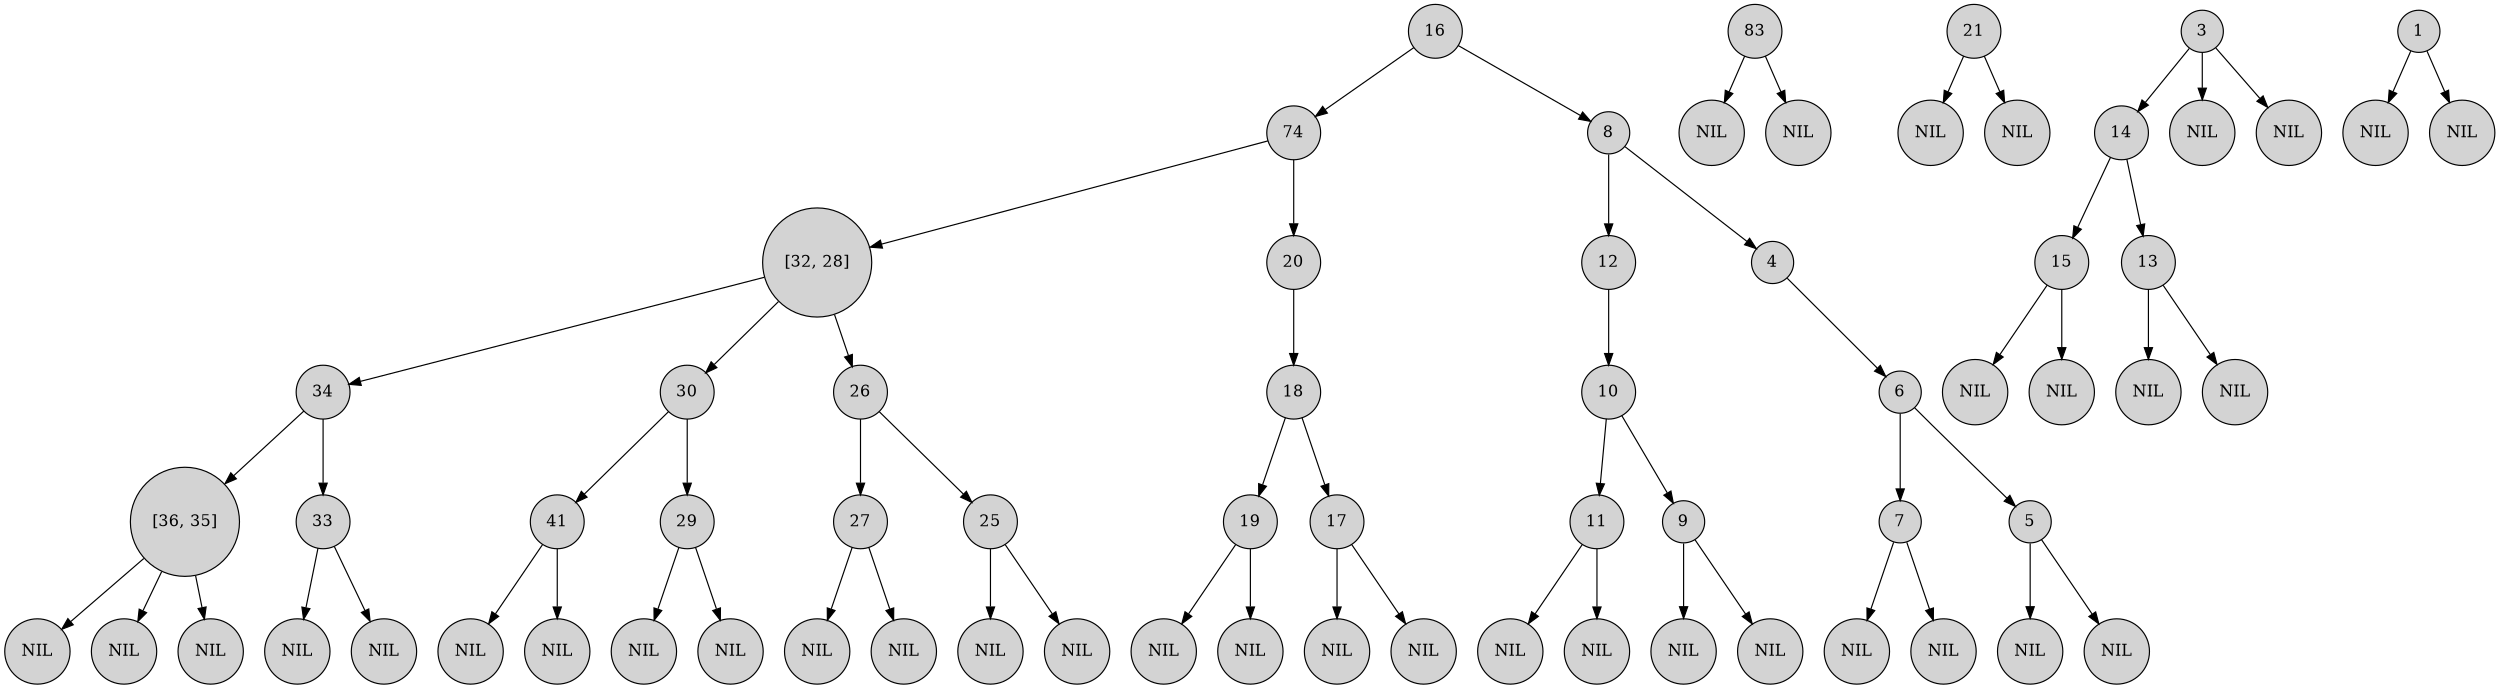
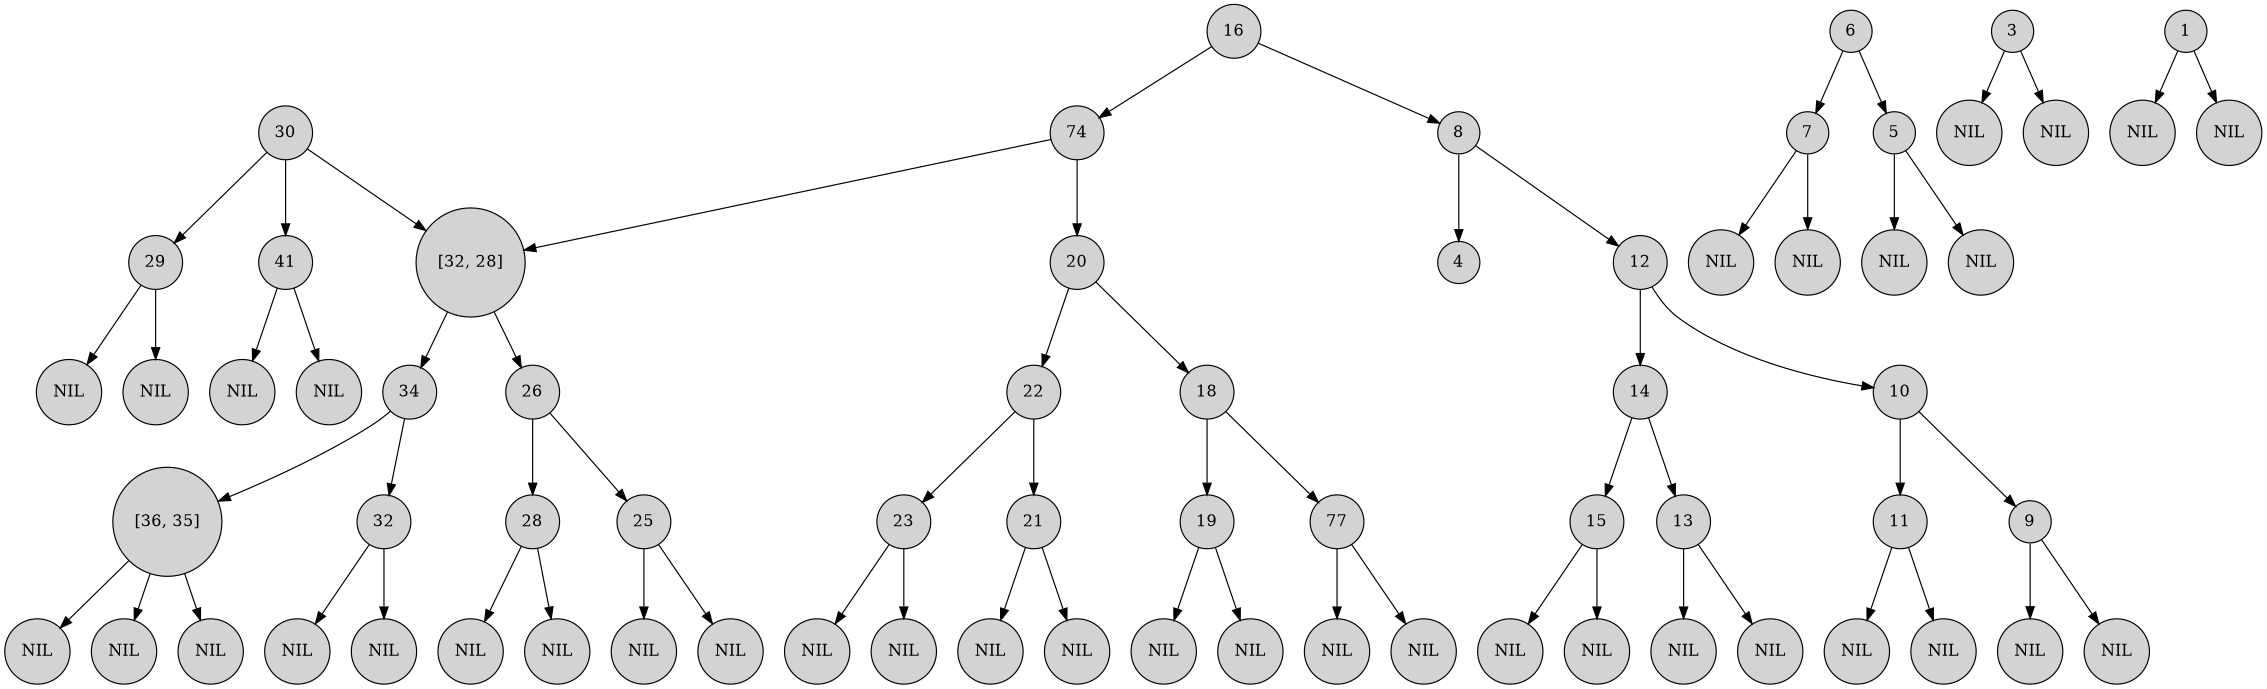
  digraph {
    rankdir=TB
    node [shape=circle style=filled]
    n1 [label="[36, 35]"]
    n2 [label=NIL]
    n3 [label=NIL]
    n4 [label=NIL]
    n5 [label=34]
-   n6 [label=33]
+   n6 [label=32]
    n7 [label=NIL]
    n8 [label=NIL]
    n9 [label="[32, 28]"]
    n10 [label=30]
    n11 [label=26]
    n12 [label=41]
    n13 [label=29]
-   n14 [label=27]
+   n14 [label=28]
    n15 [label=25]
    n16 [label=NIL]
    n17 [label=NIL]
    n18 [label=NIL]
    n19 [label=NIL]
    n20 [label=NIL]
    n21 [label=NIL]
    n22 [label=NIL]
    n23 [label=NIL]
    n24 [label=74]
    n25 [label=20]
+   n26 [label=22]
    n27 [label=18]
-   n28 [label=83]
+   n28 [label=23]
    n29 [label=NIL]
    n30 [label=NIL]
    n31 [label=21]
    n32 [label=NIL]
    n33 [label=NIL]
    n34 [label=19]
-   n35 [label=17]
+   n35 [label=77]
    n36 [label=NIL]
    n37 [label=NIL]
    n38 [label=NIL]
    n39 [label=NIL]
    n40 [label=16]
    n41 [label=8]
    n42 [label=12]
    n43 [label=4]
    n44 [label=15]
    n45 [label=NIL]
    n46 [label=NIL]
    n47 [label=14]
    n48 [label=13]
    n49 [label=NIL]
    n50 [label=NIL]
    n51 [label=10]
    n52 [label=11]
    n53 [label=9]
    n54 [label=NIL]
    n55 [label=NIL]
    n56 [label=NIL]
    n57 [label=NIL]
    n58 [label=6]
    n59 [label=7]
    n60 [label=NIL]
    n61 [label=NIL]
    n62 [label=5]
    n63 [label=NIL]
    n64 [label=NIL]
    n65 [label=3]
    n66 [label=NIL]
    n67 [label=NIL]
    n68 [label=1]
    n69 [label=NIL]
    n70 [label=NIL]
    n1 -> n2
    n1 -> n3
    n1 -> n4
    n5 -> n1
    n5 -> n6
    n6 -> n7
    n6 -> n8
    n9 -> n5
-   n9 -> n10
+   n10 -> n9
    n9 -> n11
    n10 -> n12
    n10 -> n13
    n11 -> n14
    n11 -> n15
    n12 -> n16
    n12 -> n17
    n13 -> n18
    n13 -> n19
    n14 -> n20
    n14 -> n21
    n15 -> n22
    n15 -> n23
    n24 -> n9
    n24 -> n25
+   n25 -> n26
    n25 -> n27
+   n26 -> n28
+   n26 -> n31
    n27 -> n34
    n27 -> n35
    n28 -> n29
    n28 -> n30
    n31 -> n32
    n31 -> n33
    n34 -> n36
    n34 -> n37
    n35 -> n38
    n35 -> n39
    n40 -> n24
    n40 -> n41
    n41 -> n42
    n41 -> n43
-   n65 -> n47
+   n42 -> n47
    n42 -> n51
-   n43 -> n58
    n44 -> n45
    n44 -> n46
    n47 -> n44
    n47 -> n48
    n48 -> n49
    n48 -> n50
    n51 -> n52
    n51 -> n53
    n52 -> n54
    n52 -> n55
    n53 -> n56
    n53 -> n57
    n58 -> n59
    n58 -> n62
    n59 -> n60
    n59 -> n61
    n62 -> n63
    n62 -> n64
    n65 -> n66
    n65 -> n67
    n68 -> n69
    n68 -> n70
  }
